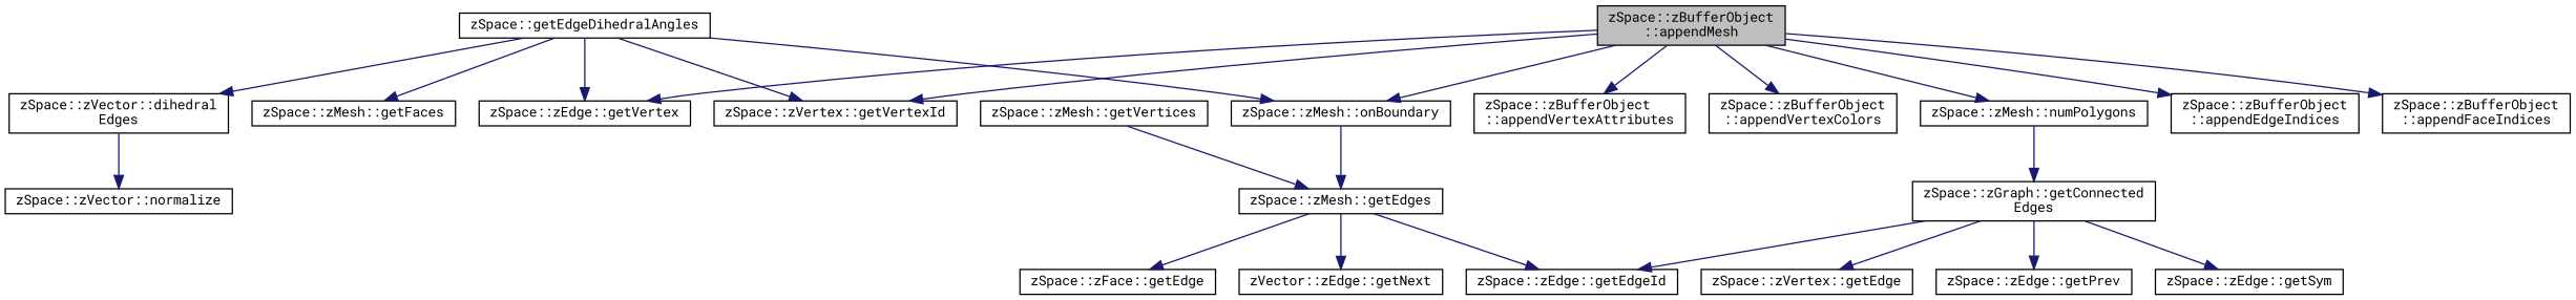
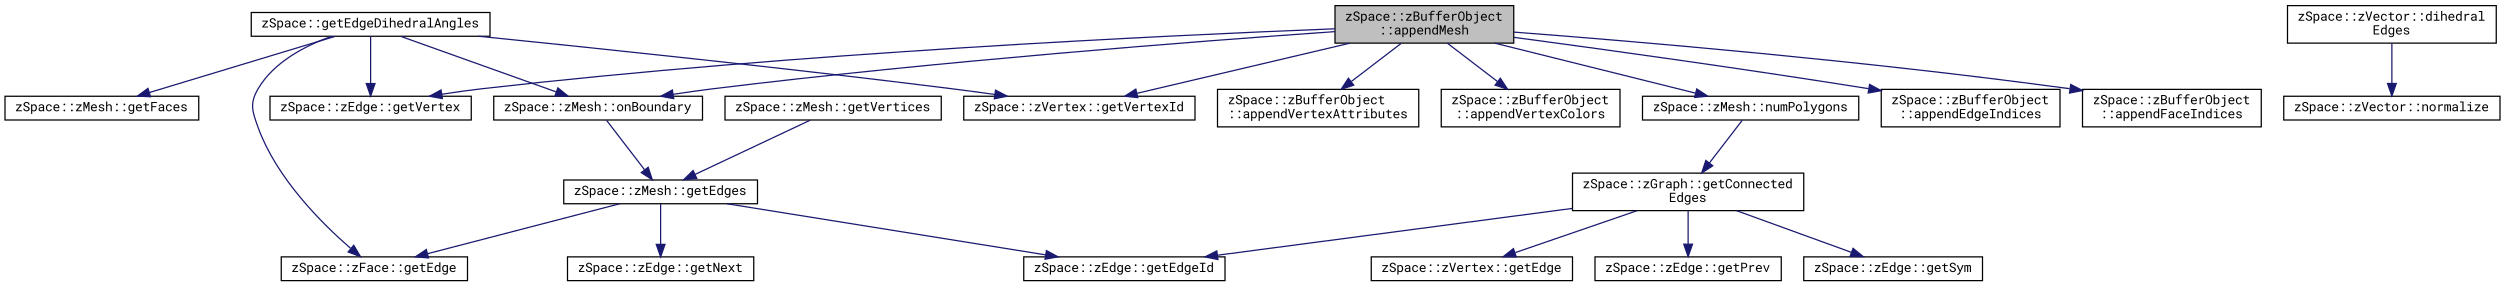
  digraph {
    fontname="Roboto Mono"
    rankdir=TB
    node [color=black fillcolor=white fontname="Roboto Mono" fontsize=10 shape=record style=filled]
    edge [color=midnightblue fontname="Roboto Mono" fontsize=10 labelfontname=Helvetica labelfontsize=10 style=solid]
    n1 [fillcolor=grey75 fontcolor=black height=0.2 label="zSpace::zBufferObject\l::appendMesh" width=0.4]
    n2 [height=0.2 label="zSpace::zEdge::getVertex" width=0.4]
    n3 [height=0.2 label="zSpace::zVertex::getVertexId" width=0.4]
    n4 [height=0.2 label="zSpace::zBufferObject\l::appendEdgeIndices" width=0.4]
    n5 [height=0.2 label="zSpace::zMesh::onBoundary" width=0.4]
    n6 [height=0.2 label="zSpace::zMesh::numPolygons" width=0.4]
    n7 [height=0.2 label="zSpace::zBufferObject\l::appendFaceIndices" width=0.4]
    n8 [height=0.2 label="zSpace::zBufferObject\l::appendVertexAttributes" width=0.4]
    n9 [height=0.2 label="zSpace::zBufferObject\l::appendVertexColors" width=0.4]
    n10 [height=0.2 label="zSpace::getEdgeDihedralAngles" width=0.4]
    n11 [height=0.2 label="zSpace::zMesh::getFaces" width=0.4]
    n12 [height=0.2 label="zSpace::zVector::dihedral\lEdges" width=0.4]
    n13 [height=0.2 label="zSpace::zMesh::getEdges" width=0.4]
    n14 [height=0.2 label="zSpace::zGraph::getConnected\lEdges" width=0.4]
    n15 [height=0.2 label="zSpace::zMesh::getVertices" width=0.4]
    n16 [height=0.2 label="zSpace::zVector::normalize" width=0.4]
    n17 [height=0.2 label="zSpace::zVertex::getEdge" width=0.4]
    n18 [height=0.2 label="zSpace::zEdge::getEdgeId" width=0.4]
    n19 [height=0.2 label="zSpace::zEdge::getPrev" width=0.4]
    n20 [height=0.2 label="zSpace::zEdge::getSym" width=0.4]
    n21 [height=0.2 label="zSpace::zFace::getEdge" width=0.4]
-   n22 [height=0.2 label="zVector::zEdge::getNext" width=0.4]
+   n22 [height=0.2 label="zSpace::zEdge::getNext" width=0.4]
    n1 -> n2
    n1 -> n3
    n1 -> n4
    n1 -> n5
    n1 -> n6
    n1 -> n7
    n1 -> n8
    n1 -> n9
    n5 -> n13
    n6 -> n14
    n10 -> n2
    n10 -> n3
    n10 -> n5
    n10 -> n11
-   n10 -> n12
+   n10 -> n21
    n12 -> n16
    n13 -> n18
    n13 -> n21
    n13 -> n22
    n14 -> n17
    n14 -> n18
    n14 -> n19
    n14 -> n20
    n15 -> n13
  }
